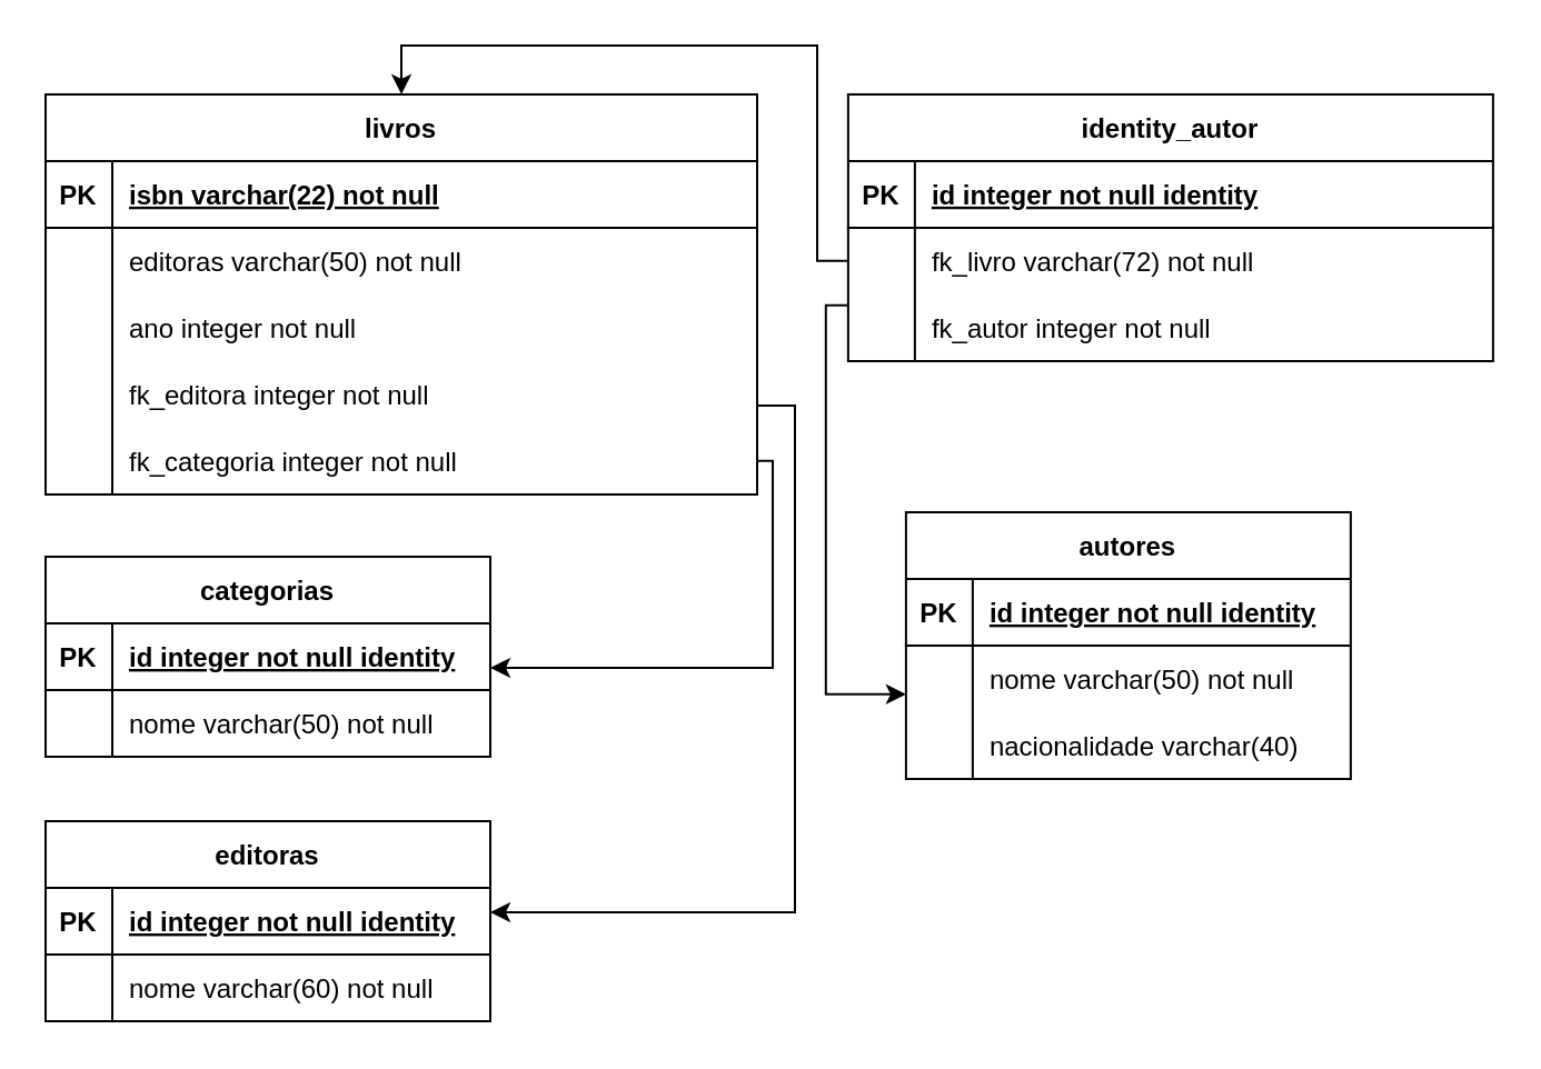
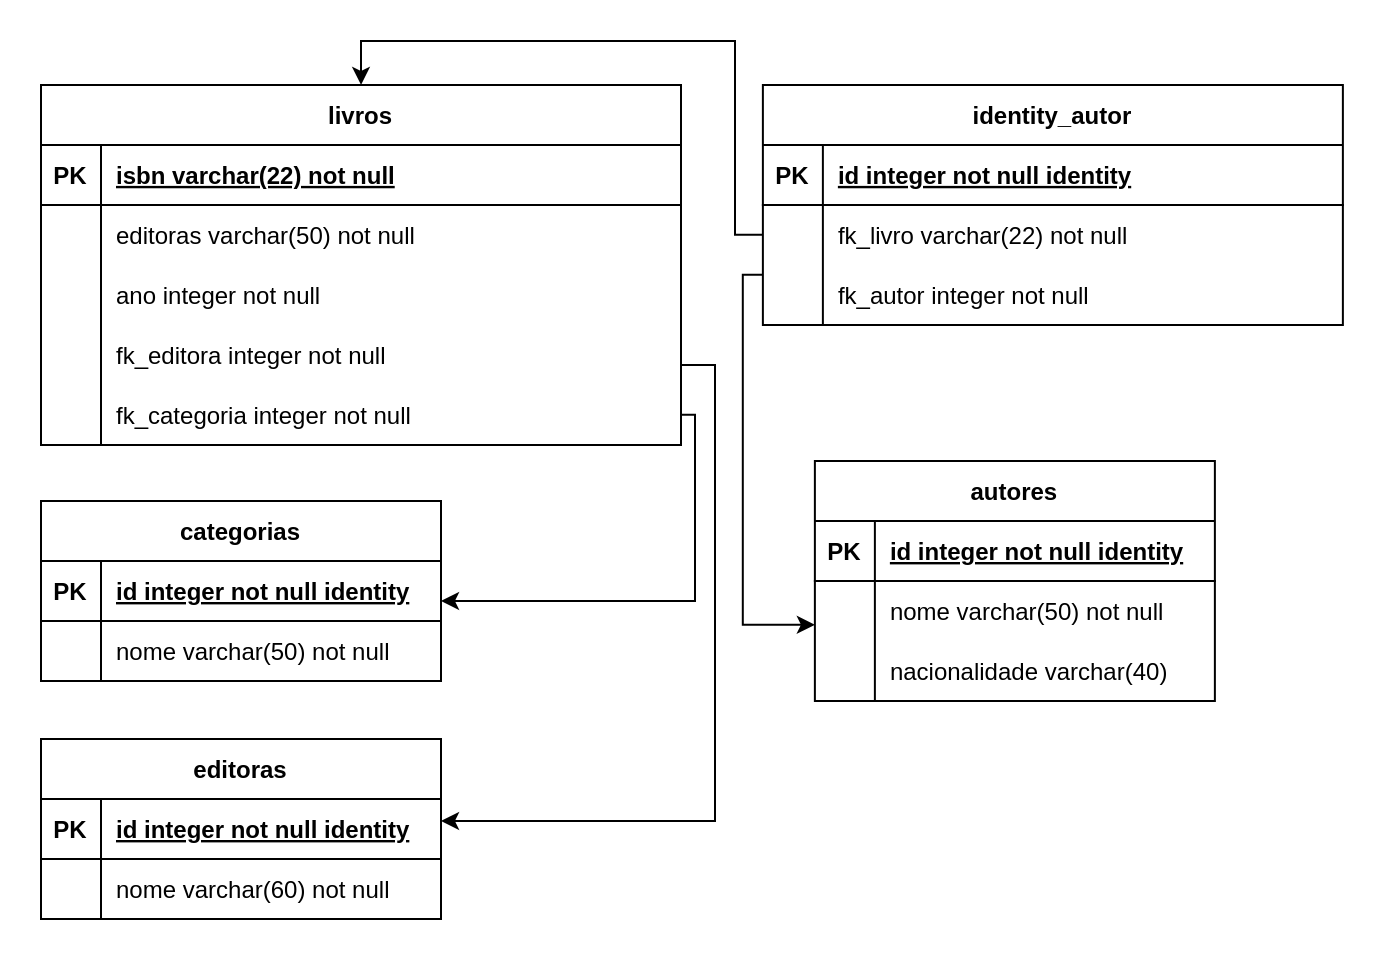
  <mxCell id="0" />
  <mxCell id="1" parent="0" />
  <mxCell id="2" value="editoras" style="shape=table;startSize=30;container=1;collapsible=1;childLayout=tableLayout;fixedRows=1;rowLines=0;fontStyle=1;align=center;resizeLast=1;" vertex="1" parent="1"><mxGeometry x="20" y="369" width="200" height="90" as="geometry" /></mxCell>
  <mxCell id="3" value="" style="shape=tableRow;horizontal=0;startSize=0;swimlaneHead=0;swimlaneBody=0;fillColor=none;collapsible=0;dropTarget=0;points=[[0,0.5],[1,0.5]];portConstraint=eastwest;strokeColor=inherit;top=0;left=0;right=0;bottom=1;" vertex="1" parent="2"><mxGeometry y="30" width="200" height="30" as="geometry" /></mxCell>
  <mxCell id="4" value="PK" style="shape=partialRectangle;overflow=hidden;connectable=0;fillColor=none;strokeColor=inherit;top=0;left=0;bottom=0;right=0;fontStyle=1;" vertex="1" parent="3"><mxGeometry width="30" height="30" as="geometry"><mxRectangle width="30" height="30" as="alternateBounds" /></mxGeometry></mxCell>
  <mxCell id="5" value="id integer not null  identity" style="shape=partialRectangle;overflow=hidden;connectable=0;fillColor=none;align=left;strokeColor=inherit;top=0;left=0;bottom=0;right=0;spacingLeft=6;fontStyle=5;" vertex="1" parent="3"><mxGeometry x="30" width="170" height="30" as="geometry"><mxRectangle width="170" height="30" as="alternateBounds" /></mxGeometry></mxCell>
  <mxCell id="6" value="" style="shape=tableRow;horizontal=0;startSize=0;swimlaneHead=0;swimlaneBody=0;fillColor=none;collapsible=0;dropTarget=0;points=[[0,0.5],[1,0.5]];portConstraint=eastwest;strokeColor=inherit;top=0;left=0;right=0;bottom=0;" vertex="1" parent="2"><mxGeometry y="60" width="200" height="30" as="geometry" /></mxCell>
  <mxCell id="7" value="" style="shape=partialRectangle;overflow=hidden;connectable=0;fillColor=none;strokeColor=inherit;top=0;left=0;bottom=0;right=0;" vertex="1" parent="6"><mxGeometry width="30" height="30" as="geometry"><mxRectangle width="30" height="30" as="alternateBounds" /></mxGeometry></mxCell>
  <mxCell id="8" value="nome varchar(60) not null" style="shape=partialRectangle;overflow=hidden;connectable=0;fillColor=none;align=left;strokeColor=inherit;top=0;left=0;bottom=0;right=0;spacingLeft=6;" vertex="1" parent="6"><mxGeometry x="30" width="170" height="30" as="geometry"><mxRectangle width="170" height="30" as="alternateBounds" /></mxGeometry></mxCell>
  <mxCell id="9" value="autores" style="shape=table;startSize=30;container=1;collapsible=1;childLayout=tableLayout;fixedRows=1;rowLines=0;fontStyle=1;align=center;resizeLast=1;" vertex="1" parent="1"><mxGeometry x="406.94" y="230" width="200" height="120" as="geometry" /></mxCell>
  <mxCell id="10" value="" style="shape=tableRow;horizontal=0;startSize=0;swimlaneHead=0;swimlaneBody=0;fillColor=none;collapsible=0;dropTarget=0;points=[[0,0.5],[1,0.5]];portConstraint=eastwest;strokeColor=inherit;top=0;left=0;right=0;bottom=1;" vertex="1" parent="9"><mxGeometry y="30" width="200" height="30" as="geometry" /></mxCell>
  <mxCell id="11" value="PK" style="shape=partialRectangle;overflow=hidden;connectable=0;fillColor=none;strokeColor=inherit;top=0;left=0;bottom=0;right=0;fontStyle=1;" vertex="1" parent="10"><mxGeometry width="30" height="30" as="geometry"><mxRectangle width="30" height="30" as="alternateBounds" /></mxGeometry></mxCell>
  <mxCell id="12" value="id integer not null  identity" style="shape=partialRectangle;overflow=hidden;connectable=0;fillColor=none;align=left;strokeColor=inherit;top=0;left=0;bottom=0;right=0;spacingLeft=6;fontStyle=5;" vertex="1" parent="10"><mxGeometry x="30" width="170" height="30" as="geometry"><mxRectangle width="170" height="30" as="alternateBounds" /></mxGeometry></mxCell>
  <mxCell id="13" value="" style="shape=tableRow;horizontal=0;startSize=0;swimlaneHead=0;swimlaneBody=0;fillColor=none;collapsible=0;dropTarget=0;points=[[0,0.5],[1,0.5]];portConstraint=eastwest;strokeColor=inherit;top=0;left=0;right=0;bottom=0;" vertex="1" parent="9"><mxGeometry y="60" width="200" height="30" as="geometry" /></mxCell>
  <mxCell id="14" value="" style="shape=partialRectangle;overflow=hidden;connectable=0;fillColor=none;strokeColor=inherit;top=0;left=0;bottom=0;right=0;" vertex="1" parent="13"><mxGeometry width="30" height="30" as="geometry"><mxRectangle width="30" height="30" as="alternateBounds" /></mxGeometry></mxCell>
  <mxCell id="15" value="nome varchar(50) not null" style="shape=partialRectangle;overflow=hidden;connectable=0;fillColor=none;align=left;strokeColor=inherit;top=0;left=0;bottom=0;right=0;spacingLeft=6;" vertex="1" parent="13"><mxGeometry x="30" width="170" height="30" as="geometry"><mxRectangle width="170" height="30" as="alternateBounds" /></mxGeometry></mxCell>
  <mxCell id="16" value="" style="shape=tableRow;horizontal=0;startSize=0;swimlaneHead=0;swimlaneBody=0;fillColor=none;collapsible=0;dropTarget=0;points=[[0,0.5],[1,0.5]];portConstraint=eastwest;strokeColor=inherit;top=0;left=0;right=0;bottom=0;" vertex="1" parent="9"><mxGeometry y="90" width="200" height="30" as="geometry" /></mxCell>
  <mxCell id="17" value="" style="shape=partialRectangle;overflow=hidden;connectable=0;fillColor=none;strokeColor=inherit;top=0;left=0;bottom=0;right=0;" vertex="1" parent="16"><mxGeometry width="30" height="30" as="geometry"><mxRectangle width="30" height="30" as="alternateBounds" /></mxGeometry></mxCell>
  <mxCell id="18" value="nacionalidade varchar(40)" style="shape=partialRectangle;overflow=hidden;connectable=0;fillColor=none;align=left;strokeColor=inherit;top=0;left=0;bottom=0;right=0;spacingLeft=6;" vertex="1" parent="16"><mxGeometry x="30" width="170" height="30" as="geometry"><mxRectangle width="170" height="30" as="alternateBounds" /></mxGeometry></mxCell>
  <mxCell id="19" value="categorias" style="shape=table;startSize=30;container=1;collapsible=1;childLayout=tableLayout;fixedRows=1;rowLines=0;fontStyle=1;align=center;resizeLast=1;" vertex="1" parent="1"><mxGeometry x="20" y="250" width="200" height="90" as="geometry" /></mxCell>
  <mxCell id="20" value="" style="shape=tableRow;horizontal=0;startSize=0;swimlaneHead=0;swimlaneBody=0;fillColor=none;collapsible=0;dropTarget=0;points=[[0,0.5],[1,0.5]];portConstraint=eastwest;strokeColor=inherit;top=0;left=0;right=0;bottom=1;" vertex="1" parent="19"><mxGeometry y="30" width="200" height="30" as="geometry" /></mxCell>
  <mxCell id="21" value="PK" style="shape=partialRectangle;overflow=hidden;connectable=0;fillColor=none;strokeColor=inherit;top=0;left=0;bottom=0;right=0;fontStyle=1;" vertex="1" parent="20"><mxGeometry width="30" height="30" as="geometry"><mxRectangle width="30" height="30" as="alternateBounds" /></mxGeometry></mxCell>
  <mxCell id="22" value="id integer  not null identity" style="shape=partialRectangle;overflow=hidden;connectable=0;fillColor=none;align=left;strokeColor=inherit;top=0;left=0;bottom=0;right=0;spacingLeft=6;fontStyle=5;" vertex="1" parent="20"><mxGeometry x="30" width="170" height="30" as="geometry"><mxRectangle width="170" height="30" as="alternateBounds" /></mxGeometry></mxCell>
  <mxCell id="23" value="" style="shape=tableRow;horizontal=0;startSize=0;swimlaneHead=0;swimlaneBody=0;fillColor=none;collapsible=0;dropTarget=0;points=[[0,0.5],[1,0.5]];portConstraint=eastwest;strokeColor=inherit;top=0;left=0;right=0;bottom=0;" vertex="1" parent="19"><mxGeometry y="60" width="200" height="30" as="geometry" /></mxCell>
  <mxCell id="24" value="" style="shape=partialRectangle;overflow=hidden;connectable=0;fillColor=none;strokeColor=inherit;top=0;left=0;bottom=0;right=0;" vertex="1" parent="23"><mxGeometry width="30" height="30" as="geometry"><mxRectangle width="30" height="30" as="alternateBounds" /></mxGeometry></mxCell>
  <mxCell id="25" value="nome varchar(50) not null" style="shape=partialRectangle;overflow=hidden;connectable=0;fillColor=none;align=left;strokeColor=inherit;top=0;left=0;bottom=0;right=0;spacingLeft=6;" vertex="1" parent="23"><mxGeometry x="30" width="170" height="30" as="geometry"><mxRectangle width="170" height="30" as="alternateBounds" /></mxGeometry></mxCell>
  <mxCell id="26" style="edgeStyle=orthogonalEdgeStyle;rounded=0;orthogonalLoop=1;jettySize=auto;html=1;" edge="1" parent="1" source="37" target="2"><mxGeometry relative="1" as="geometry"><mxPoint x="480" y="291.94" as="sourcePoint" /><Array as="points"><mxPoint x="357" y="182" /><mxPoint x="357" y="410" /></Array></mxGeometry></mxCell>
  <mxCell id="27" value="livros" style="shape=table;startSize=30;container=1;collapsible=1;childLayout=tableLayout;fixedRows=1;rowLines=0;fontStyle=1;align=center;resizeLast=1;" vertex="1" parent="1"><mxGeometry x="20" y="41.94" width="320" height="180" as="geometry" /></mxCell>
  <mxCell id="28" value="" style="shape=tableRow;horizontal=0;startSize=0;swimlaneHead=0;swimlaneBody=0;fillColor=none;collapsible=0;dropTarget=0;points=[[0,0.5],[1,0.5]];portConstraint=eastwest;strokeColor=inherit;top=0;left=0;right=0;bottom=1;" vertex="1" parent="27"><mxGeometry y="30" width="320" height="30" as="geometry" /></mxCell>
  <mxCell id="29" value="PK" style="shape=partialRectangle;overflow=hidden;connectable=0;fillColor=none;strokeColor=inherit;top=0;left=0;bottom=0;right=0;fontStyle=1;" vertex="1" parent="28"><mxGeometry width="30" height="30" as="geometry"><mxRectangle width="30" height="30" as="alternateBounds" /></mxGeometry></mxCell>
  <mxCell id="30" value="isbn varchar(22)  not null" style="shape=partialRectangle;overflow=hidden;connectable=0;fillColor=none;align=left;strokeColor=inherit;top=0;left=0;bottom=0;right=0;spacingLeft=6;fontStyle=5;" vertex="1" parent="28"><mxGeometry x="30" width="290" height="30" as="geometry"><mxRectangle width="290" height="30" as="alternateBounds" /></mxGeometry></mxCell>
  <mxCell id="31" value="" style="shape=tableRow;horizontal=0;startSize=0;swimlaneHead=0;swimlaneBody=0;fillColor=none;collapsible=0;dropTarget=0;points=[[0,0.5],[1,0.5]];portConstraint=eastwest;strokeColor=inherit;top=0;left=0;right=0;bottom=0;" vertex="1" parent="27"><mxGeometry y="60" width="320" height="30" as="geometry" /></mxCell>
  <mxCell id="32" value="" style="shape=partialRectangle;overflow=hidden;connectable=0;fillColor=none;strokeColor=inherit;top=0;left=0;bottom=0;right=0;" vertex="1" parent="31"><mxGeometry width="30" height="30" as="geometry"><mxRectangle width="30" height="30" as="alternateBounds" /></mxGeometry></mxCell>
  <mxCell id="33" value="editoras varchar(50) not null" style="shape=partialRectangle;overflow=hidden;connectable=0;fillColor=none;align=left;strokeColor=inherit;top=0;left=0;bottom=0;right=0;spacingLeft=6;" vertex="1" parent="31"><mxGeometry x="30" width="290" height="30" as="geometry"><mxRectangle width="290" height="30" as="alternateBounds" /></mxGeometry></mxCell>
  <mxCell id="34" value="" style="shape=tableRow;horizontal=0;startSize=0;swimlaneHead=0;swimlaneBody=0;fillColor=none;collapsible=0;dropTarget=0;points=[[0,0.5],[1,0.5]];portConstraint=eastwest;strokeColor=inherit;top=0;left=0;right=0;bottom=0;" vertex="1" parent="27"><mxGeometry y="90" width="320" height="30" as="geometry" /></mxCell>
  <mxCell id="35" value="" style="shape=partialRectangle;overflow=hidden;connectable=0;fillColor=none;strokeColor=inherit;top=0;left=0;bottom=0;right=0;" vertex="1" parent="34"><mxGeometry width="30" height="30" as="geometry"><mxRectangle width="30" height="30" as="alternateBounds" /></mxGeometry></mxCell>
  <mxCell id="36" value="ano integer not null" style="shape=partialRectangle;overflow=hidden;connectable=0;fillColor=none;align=left;strokeColor=inherit;top=0;left=0;bottom=0;right=0;spacingLeft=6;" vertex="1" parent="34"><mxGeometry x="30" width="290" height="30" as="geometry"><mxRectangle width="290" height="30" as="alternateBounds" /></mxGeometry></mxCell>
  <mxCell id="37" value="" style="shape=tableRow;horizontal=0;startSize=0;swimlaneHead=0;swimlaneBody=0;fillColor=none;collapsible=0;dropTarget=0;points=[[0,0.5],[1,0.5]];portConstraint=eastwest;strokeColor=inherit;top=0;left=0;right=0;bottom=0;" vertex="1" parent="27"><mxGeometry y="120" width="320" height="30" as="geometry" /></mxCell>
  <mxCell id="38" value="" style="shape=partialRectangle;overflow=hidden;connectable=0;fillColor=none;strokeColor=inherit;top=0;left=0;bottom=0;right=0;" vertex="1" parent="37"><mxGeometry width="30" height="30" as="geometry"><mxRectangle width="30" height="30" as="alternateBounds" /></mxGeometry></mxCell>
  <mxCell id="39" value="fk_editora integer not null" style="shape=partialRectangle;overflow=hidden;connectable=0;fillColor=none;align=left;strokeColor=inherit;top=0;left=0;bottom=0;right=0;spacingLeft=6;" vertex="1" parent="37"><mxGeometry x="30" width="290" height="30" as="geometry"><mxRectangle width="290" height="30" as="alternateBounds" /></mxGeometry></mxCell>
  <mxCell id="40" value="" style="shape=tableRow;horizontal=0;startSize=0;swimlaneHead=0;swimlaneBody=0;fillColor=none;collapsible=0;dropTarget=0;points=[[0,0.5],[1,0.5]];portConstraint=eastwest;strokeColor=inherit;top=0;left=0;right=0;bottom=0;" vertex="1" parent="27"><mxGeometry y="150" width="320" height="30" as="geometry" /></mxCell>
  <mxCell id="41" value="" style="shape=partialRectangle;overflow=hidden;connectable=0;fillColor=none;strokeColor=inherit;top=0;left=0;bottom=0;right=0;" vertex="1" parent="40"><mxGeometry width="30" height="30" as="geometry"><mxRectangle width="30" height="30" as="alternateBounds" /></mxGeometry></mxCell>
  <mxCell id="42" value="fk_categoria integer not null" style="shape=partialRectangle;overflow=hidden;connectable=0;fillColor=none;align=left;strokeColor=inherit;top=0;left=0;bottom=0;right=0;spacingLeft=6;" vertex="1" parent="40"><mxGeometry x="30" width="290" height="30" as="geometry"><mxRectangle width="290" height="30" as="alternateBounds" /></mxGeometry></mxCell>
  <mxCell id="43" value="identity_autor" style="shape=table;startSize=30;container=1;collapsible=1;childLayout=tableLayout;fixedRows=1;rowLines=0;fontStyle=1;align=center;resizeLast=1;" vertex="1" parent="1"><mxGeometry x="380.94" y="41.94" width="290" height="120" as="geometry" /></mxCell>
  <mxCell id="44" value="" style="shape=tableRow;horizontal=0;startSize=0;swimlaneHead=0;swimlaneBody=0;fillColor=none;collapsible=0;dropTarget=0;points=[[0,0.5],[1,0.5]];portConstraint=eastwest;strokeColor=inherit;top=0;left=0;right=0;bottom=1;" vertex="1" parent="43"><mxGeometry y="30" width="290" height="30" as="geometry" /></mxCell>
  <mxCell id="45" value="PK" style="shape=partialRectangle;overflow=hidden;connectable=0;fillColor=none;strokeColor=inherit;top=0;left=0;bottom=0;right=0;fontStyle=1;" vertex="1" parent="44"><mxGeometry width="30" height="30" as="geometry"><mxRectangle width="30" height="30" as="alternateBounds" /></mxGeometry></mxCell>
  <mxCell id="46" value="id integer not null  identity" style="shape=partialRectangle;overflow=hidden;connectable=0;fillColor=none;align=left;strokeColor=inherit;top=0;left=0;bottom=0;right=0;spacingLeft=6;fontStyle=5;" vertex="1" parent="44"><mxGeometry x="30" width="260" height="30" as="geometry"><mxRectangle width="260" height="30" as="alternateBounds" /></mxGeometry></mxCell>
  <mxCell id="47" value="" style="shape=tableRow;horizontal=0;startSize=0;swimlaneHead=0;swimlaneBody=0;fillColor=none;collapsible=0;dropTarget=0;points=[[0,0.5],[1,0.5]];portConstraint=eastwest;strokeColor=inherit;top=0;left=0;right=0;bottom=0;" vertex="1" parent="43"><mxGeometry y="60" width="290" height="30" as="geometry" /></mxCell>
  <mxCell id="48" value="" style="shape=partialRectangle;overflow=hidden;connectable=0;fillColor=none;strokeColor=inherit;top=0;left=0;bottom=0;right=0;" vertex="1" parent="47"><mxGeometry width="30" height="30" as="geometry"><mxRectangle width="30" height="30" as="alternateBounds" /></mxGeometry></mxCell>
- <mxCell id="49" value="fk_livro varchar(72) not null" style="shape=partialRectangle;overflow=hidden;connectable=0;fillColor=none;align=left;strokeColor=inherit;top=0;left=0;bottom=0;right=0;spacingLeft=6;" vertex="1" parent="47"><mxGeometry x="30" width="260" height="30" as="geometry"><mxRectangle width="260" height="30" as="alternateBounds" /></mxGeometry></mxCell>
+ <mxCell id="49" value="fk_livro varchar(22) not null" style="shape=partialRectangle;overflow=hidden;connectable=0;fillColor=none;align=left;strokeColor=inherit;top=0;left=0;bottom=0;right=0;spacingLeft=6;" vertex="1" parent="47"><mxGeometry x="30" width="260" height="30" as="geometry"><mxRectangle width="260" height="30" as="alternateBounds" /></mxGeometry></mxCell>
  <mxCell id="50" value="" style="shape=tableRow;horizontal=0;startSize=0;swimlaneHead=0;swimlaneBody=0;fillColor=none;collapsible=0;dropTarget=0;points=[[0,0.5],[1,0.5]];portConstraint=eastwest;strokeColor=inherit;top=0;left=0;right=0;bottom=0;" vertex="1" parent="43"><mxGeometry y="90" width="290" height="30" as="geometry" /></mxCell>
  <mxCell id="51" value="" style="shape=partialRectangle;overflow=hidden;connectable=0;fillColor=none;strokeColor=inherit;top=0;left=0;bottom=0;right=0;" vertex="1" parent="50"><mxGeometry width="30" height="30" as="geometry"><mxRectangle width="30" height="30" as="alternateBounds" /></mxGeometry></mxCell>
  <mxCell id="52" value="fk_autor integer not null" style="shape=partialRectangle;overflow=hidden;connectable=0;fillColor=none;align=left;strokeColor=inherit;top=0;left=0;bottom=0;right=0;spacingLeft=6;" vertex="1" parent="50"><mxGeometry x="30" width="260" height="30" as="geometry"><mxRectangle width="260" height="30" as="alternateBounds" /></mxGeometry></mxCell>
  <mxCell id="53" style="edgeStyle=orthogonalEdgeStyle;rounded=0;orthogonalLoop=1;jettySize=auto;html=1;" edge="1" parent="1" source="40" target="19"><mxGeometry relative="1" as="geometry"><Array as="points"><mxPoint x="347" y="207" /><mxPoint x="347" y="300" /></Array></mxGeometry></mxCell>
  <mxCell id="54" style="edgeStyle=orthogonalEdgeStyle;rounded=0;orthogonalLoop=1;jettySize=auto;html=1;" edge="1" parent="1" source="47" target="27"><mxGeometry relative="1" as="geometry"><Array as="points"><mxPoint x="367" y="117" /><mxPoint x="367" y="20" /><mxPoint x="180" y="20" /></Array></mxGeometry></mxCell>
  <mxCell id="55" style="edgeStyle=orthogonalEdgeStyle;rounded=0;orthogonalLoop=1;jettySize=auto;html=1;" edge="1" parent="1" source="50" target="9"><mxGeometry relative="1" as="geometry"><Array as="points"><mxPoint x="370.94" y="136.94" /><mxPoint x="370.94" y="311.94" /><mxPoint x="480.94" y="311.94" /></Array></mxGeometry></mxCell>
